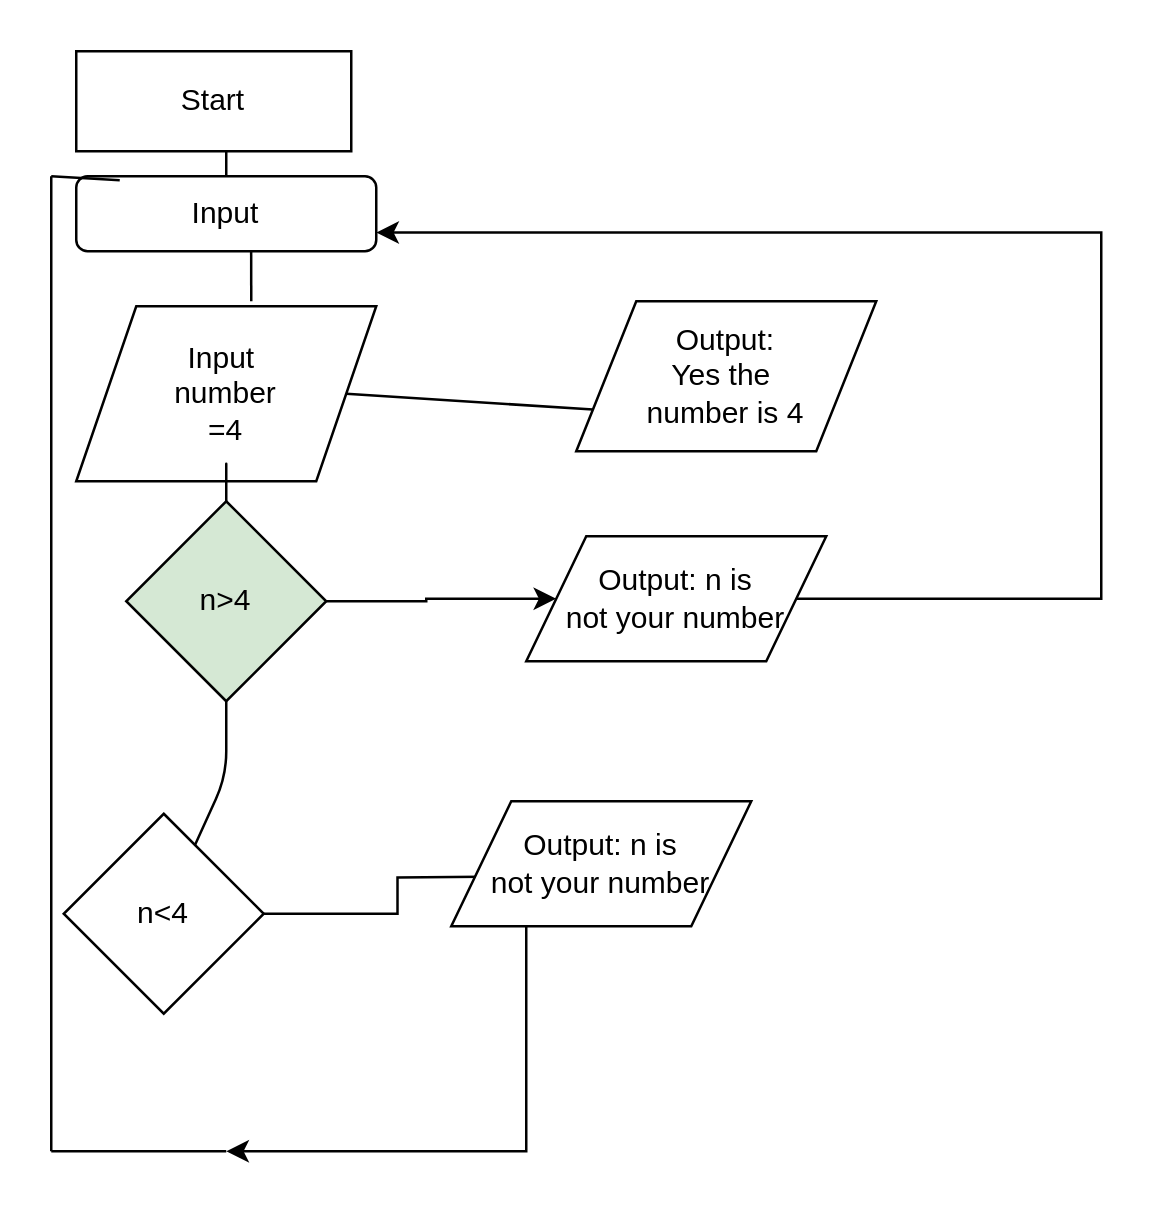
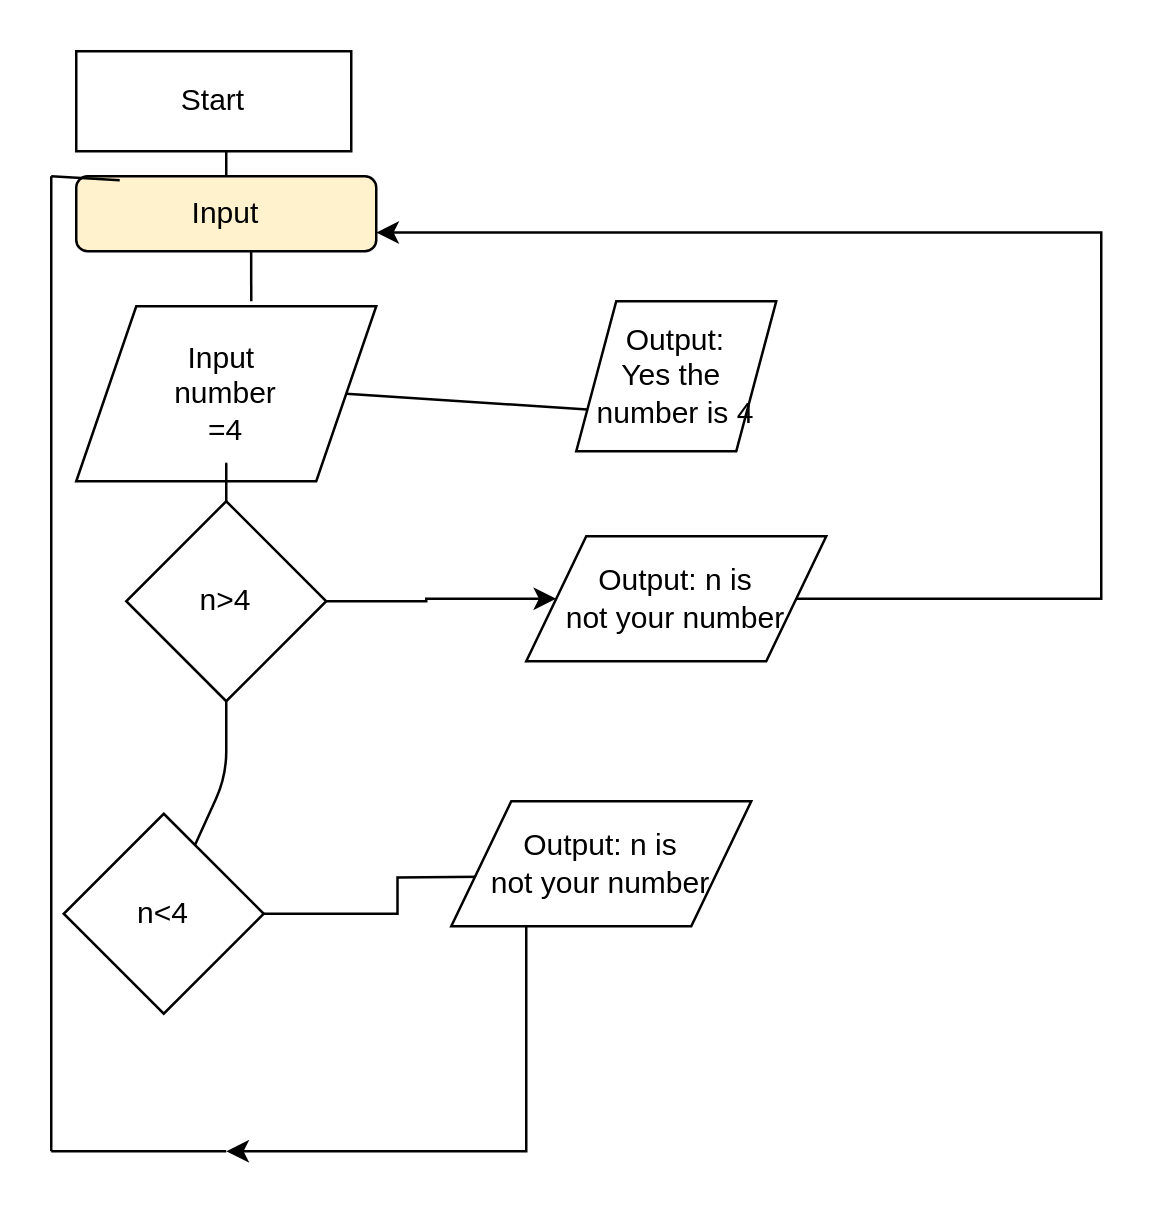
  <mxCell id="0" />
  <mxCell id="1" parent="0" />
- <mxCell id="2" value="Input" style="rounded=1;whiteSpace=wrap;html=1;" vertex="1" parent="1"><mxGeometry x="30" y="70" width="120" height="30" as="geometry" /></mxCell>
+ <mxCell id="2" value="Input" style="rounded=1;whiteSpace=wrap;html=1;fillColor=#fff2cc;" vertex="1" parent="1"><mxGeometry x="30" y="70" width="120" height="30" as="geometry" /></mxCell>
  <mxCell id="3" value="Input&amp;nbsp;&lt;br&gt;number&lt;br&gt;=4" style="shape=parallelogram;perimeter=parallelogramPerimeter;whiteSpace=wrap;html=1;" vertex="1" parent="1"><mxGeometry x="30" y="122" width="120" height="70" as="geometry" /></mxCell>
- <mxCell id="4" value="Output:&lt;br&gt;Yes the&amp;nbsp;&lt;br&gt;number is 4" style="shape=parallelogram;perimeter=parallelogramPerimeter;whiteSpace=wrap;html=1;" vertex="1" parent="1"><mxGeometry x="230" y="120" width="120" height="60" as="geometry" /></mxCell>
+ <mxCell id="4" value="Output:&lt;br&gt;Yes the&amp;nbsp;&lt;br&gt;number is 4" style="shape=parallelogram;perimeter=parallelogramPerimeter;whiteSpace=wrap;html=1;" vertex="1" parent="1"><mxGeometry x="230" y="120" width="80" height="60" as="geometry" /></mxCell>
  <mxCell id="5" value="" style="edgeStyle=orthogonalEdgeStyle;rounded=0;orthogonalLoop=1;jettySize=auto;html=1;" edge="1" parent="1" source="6" target="13"><mxGeometry relative="1" as="geometry" /></mxCell>
- <mxCell id="6" value="n&amp;gt;4" style="rhombus;whiteSpace=wrap;html=1;direction=west;fillColor=#d5e8d4;" vertex="1" parent="1"><mxGeometry x="50" y="200" width="80" height="80" as="geometry" /></mxCell>
+ <mxCell id="6" value="n&amp;gt;4" style="rhombus;whiteSpace=wrap;html=1;direction=west;" vertex="1" parent="1"><mxGeometry x="50" y="200" width="80" height="80" as="geometry" /></mxCell>
  <mxCell id="7" value="" style="edgeStyle=orthogonalEdgeStyle;rounded=0;orthogonalLoop=1;jettySize=auto;html=1;" edge="1" parent="1" source="8"><mxGeometry relative="1" as="geometry"><mxPoint x="212" y="350" as="targetPoint" /></mxGeometry></mxCell>
  <mxCell id="8" value="n&amp;lt;4" style="rhombus;whiteSpace=wrap;html=1;" vertex="1" parent="1"><mxGeometry x="25" y="325" width="80" height="80" as="geometry" /></mxCell>
  <mxCell id="9" value="" style="endArrow=none;html=1;entryX=0.5;entryY=0;entryDx=0;entryDy=0;" edge="1" parent="1" source="8" target="6"><mxGeometry width="50" height="50" relative="1" as="geometry"><mxPoint x="30" y="450" as="sourcePoint" /><mxPoint x="80" y="400" as="targetPoint" /><Array as="points"><mxPoint x="90" y="310" /></Array></mxGeometry></mxCell>
  <mxCell id="10" value="" style="endArrow=none;html=1;" edge="1" parent="1"><mxGeometry width="50" height="50" relative="1" as="geometry"><mxPoint x="90" y="200" as="sourcePoint" /><mxPoint x="90" y="200" as="targetPoint" /><Array as="points"><mxPoint x="90" y="200" /><mxPoint x="90" y="180" /></Array></mxGeometry></mxCell>
  <mxCell id="11" value="" style="endArrow=none;html=1;entryX=0.583;entryY=0.983;entryDx=0;entryDy=0;entryPerimeter=0;" edge="1" parent="1" target="2"><mxGeometry width="50" height="50" relative="1" as="geometry"><mxPoint x="100" y="120" as="sourcePoint" /><mxPoint x="100" y="110" as="targetPoint" /><Array as="points"><mxPoint x="100" y="120" /></Array></mxGeometry></mxCell>
  <mxCell id="12" style="edgeStyle=orthogonalEdgeStyle;rounded=0;orthogonalLoop=1;jettySize=auto;html=1;exitX=1;exitY=0.5;exitDx=0;exitDy=0;entryX=1;entryY=0.75;entryDx=0;entryDy=0;" edge="1" parent="1" source="13" target="2"><mxGeometry relative="1" as="geometry"><Array as="points"><mxPoint x="440" y="239" /><mxPoint x="440" y="93" /></Array></mxGeometry></mxCell>
  <mxCell id="13" value="Output: n is&lt;br&gt;not your number" style="shape=parallelogram;perimeter=parallelogramPerimeter;whiteSpace=wrap;html=1;" vertex="1" parent="1"><mxGeometry x="210" y="214" width="120" height="50" as="geometry" /></mxCell>
  <mxCell id="14" value="" style="endArrow=none;html=1;entryX=0;entryY=0.75;entryDx=0;entryDy=0;exitX=1;exitY=0.5;exitDx=0;exitDy=0;" edge="1" parent="1" source="3" target="4"><mxGeometry width="50" height="50" relative="1" as="geometry"><mxPoint x="140" y="200" as="sourcePoint" /><mxPoint x="190" y="150" as="targetPoint" /></mxGeometry></mxCell>
  <mxCell id="15" value="" style="endArrow=none;html=1;" edge="1" parent="1"><mxGeometry width="50" height="50" relative="1" as="geometry"><mxPoint x="20" y="460" as="sourcePoint" /><mxPoint x="90" y="460" as="targetPoint" /></mxGeometry></mxCell>
  <mxCell id="16" value="" style="endArrow=none;html=1;" edge="1" parent="1"><mxGeometry width="50" height="50" relative="1" as="geometry"><mxPoint x="20" y="70" as="sourcePoint" /><mxPoint x="20" y="460" as="targetPoint" /></mxGeometry></mxCell>
  <mxCell id="17" value="" style="endArrow=none;html=1;entryX=0.145;entryY=0.053;entryDx=0;entryDy=0;entryPerimeter=0;" edge="1" parent="1" target="2"><mxGeometry width="50" height="50" relative="1" as="geometry"><mxPoint x="20" y="70" as="sourcePoint" /><mxPoint x="50" y="60" as="targetPoint" /></mxGeometry></mxCell>
  <mxCell id="18" value="" style="endArrow=none;html=1;entryX=0.5;entryY=0;entryDx=0;entryDy=0;" edge="1" parent="1" target="2"><mxGeometry width="50" height="50" relative="1" as="geometry"><mxPoint x="90" y="50" as="sourcePoint" /><mxPoint x="70" y="480" as="targetPoint" /></mxGeometry></mxCell>
  <mxCell id="19" value="Start" style="rounded=0;whiteSpace=wrap;html=1;" vertex="1" parent="1"><mxGeometry x="30" width="110" height="40" as="geometry" y="20" /></mxCell>
  <mxCell id="20" style="edgeStyle=orthogonalEdgeStyle;rounded=0;orthogonalLoop=1;jettySize=auto;html=1;exitX=0.25;exitY=1;exitDx=0;exitDy=0;" edge="1" parent="1" source="21"><mxGeometry relative="1" as="geometry"><mxPoint x="90" y="460" as="targetPoint" /><Array as="points"><mxPoint x="210" y="460" /></Array></mxGeometry></mxCell>
  <mxCell id="21" value="Output: n is&lt;br&gt;not your number" style="shape=parallelogram;perimeter=parallelogramPerimeter;whiteSpace=wrap;html=1;" vertex="1" parent="1"><mxGeometry x="180" y="320" width="120" height="50" as="geometry" /></mxCell>
